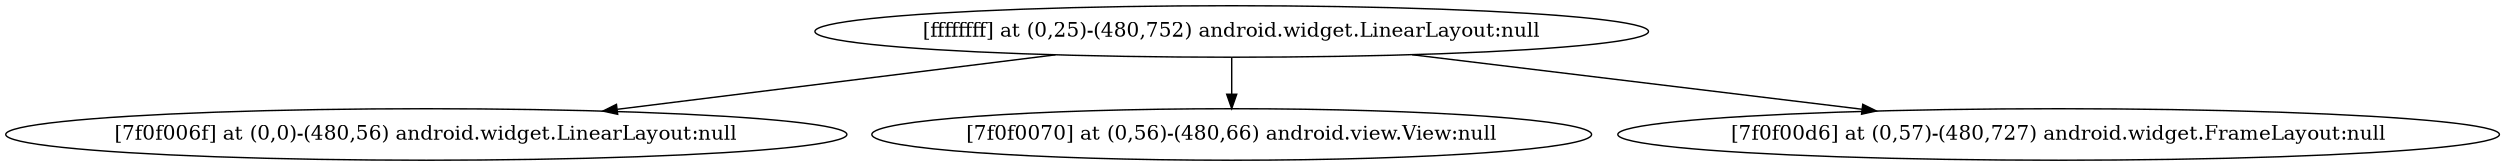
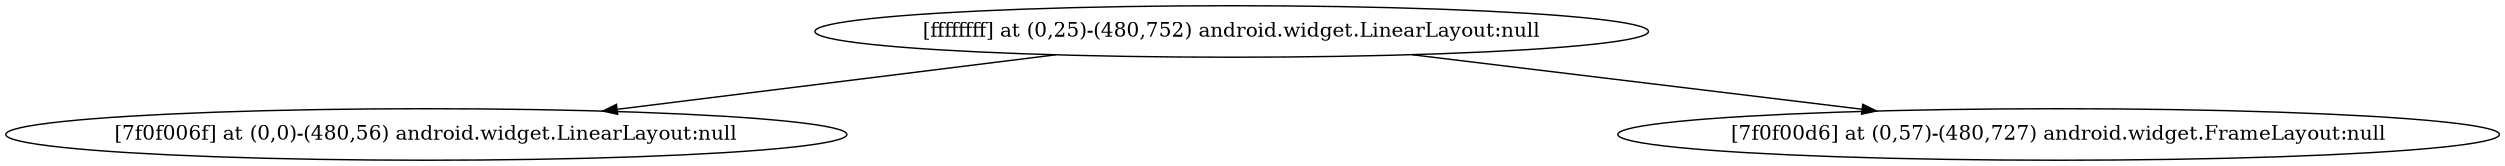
  strict digraph {
    n1 [label="[ffffffff] at (0,25)-(480,752) android.widget.LinearLayout:null"]
    n2 [label="[7f0f006f] at (0,0)-(480,56) android.widget.LinearLayout:null"]
-   n3 [label="[7f0f0070] at (0,56)-(480,66) android.view.View:null"]
    n4 [label="[7f0f00d6] at (0,57)-(480,727) android.widget.FrameLayout:null"]
    n1 -> n2
-   n1 -> n3
    n1 -> n4
  }
